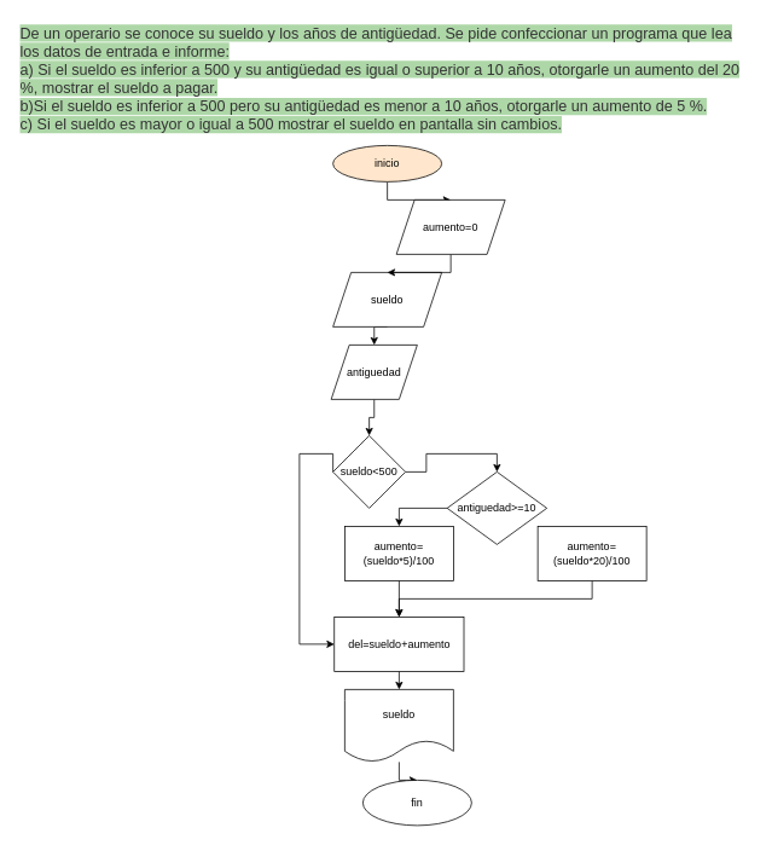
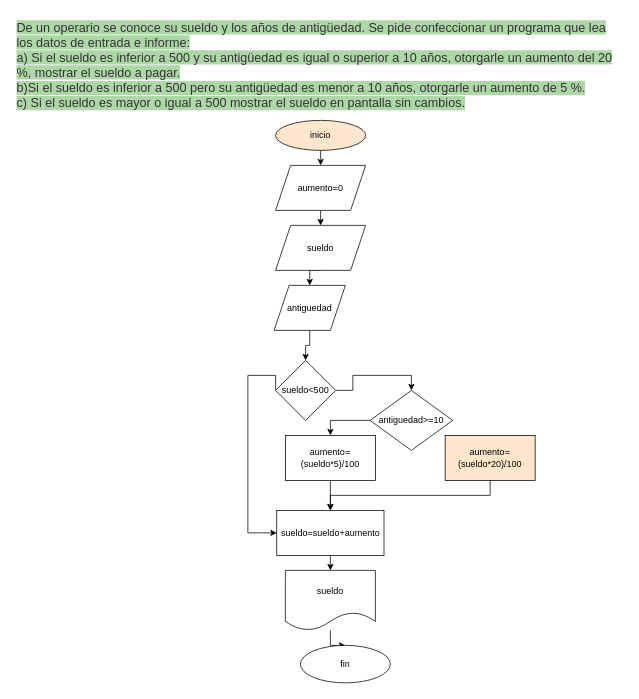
  <mxCell id="0" />
  <mxCell id="1" parent="0" />
  <mxCell id="2" value="&lt;span style=&quot;color: rgb(51, 51, 51); font-family: sans-serif, arial; font-size: 16.8px; font-style: normal; font-variant-ligatures: normal; font-variant-caps: normal; font-weight: 400; letter-spacing: normal; orphans: 2; text-align: left; text-indent: 0px; text-transform: none; widows: 2; word-spacing: 0px; -webkit-text-stroke-width: 0px; background-color: rgb(174, 215, 168); text-decoration-thickness: initial; text-decoration-style: initial; text-decoration-color: initial; float: none; display: inline !important;&quot;&gt;De un operario se conoce su sueldo y los años de antigüedad. Se pide confeccionar un programa que lea los datos de entrada e informe:&lt;/span&gt;&lt;br style=&quot;box-sizing: border-box; color: rgb(51, 51, 51); font-family: sans-serif, arial; font-size: 16.8px; font-style: normal; font-variant-ligatures: normal; font-variant-caps: normal; font-weight: 400; letter-spacing: normal; orphans: 2; text-align: left; text-indent: 0px; text-transform: none; widows: 2; word-spacing: 0px; -webkit-text-stroke-width: 0px; background-color: rgb(174, 215, 168); text-decoration-thickness: initial; text-decoration-style: initial; text-decoration-color: initial;&quot;&gt;&lt;span style=&quot;color: rgb(51, 51, 51); font-family: sans-serif, arial; font-size: 16.8px; font-style: normal; font-variant-ligatures: normal; font-variant-caps: normal; font-weight: 400; letter-spacing: normal; orphans: 2; text-align: left; text-indent: 0px; text-transform: none; widows: 2; word-spacing: 0px; -webkit-text-stroke-width: 0px; background-color: rgb(174, 215, 168); text-decoration-thickness: initial; text-decoration-style: initial; text-decoration-color: initial; float: none; display: inline !important;&quot;&gt;a) Si el sueldo es inferior a 500 y su antigüedad es igual o superior a 10 años, otorgarle un aumento del 20 %, mostrar el sueldo a pagar.&lt;/span&gt;&lt;br style=&quot;box-sizing: border-box; color: rgb(51, 51, 51); font-family: sans-serif, arial; font-size: 16.8px; font-style: normal; font-variant-ligatures: normal; font-variant-caps: normal; font-weight: 400; letter-spacing: normal; orphans: 2; text-align: left; text-indent: 0px; text-transform: none; widows: 2; word-spacing: 0px; -webkit-text-stroke-width: 0px; background-color: rgb(174, 215, 168); text-decoration-thickness: initial; text-decoration-style: initial; text-decoration-color: initial;&quot;&gt;&lt;span style=&quot;color: rgb(51, 51, 51); font-family: sans-serif, arial; font-size: 16.8px; font-style: normal; font-variant-ligatures: normal; font-variant-caps: normal; font-weight: 400; letter-spacing: normal; orphans: 2; text-align: left; text-indent: 0px; text-transform: none; widows: 2; word-spacing: 0px; -webkit-text-stroke-width: 0px; background-color: rgb(174, 215, 168); text-decoration-thickness: initial; text-decoration-style: initial; text-decoration-color: initial; float: none; display: inline !important;&quot;&gt;b)Si el sueldo es inferior a 500 pero su antigüedad es menor a 10 años, otorgarle un aumento de 5 %.&lt;/span&gt;&lt;br style=&quot;box-sizing: border-box; color: rgb(51, 51, 51); font-family: sans-serif, arial; font-size: 16.8px; font-style: normal; font-variant-ligatures: normal; font-variant-caps: normal; font-weight: 400; letter-spacing: normal; orphans: 2; text-align: left; text-indent: 0px; text-transform: none; widows: 2; word-spacing: 0px; -webkit-text-stroke-width: 0px; background-color: rgb(174, 215, 168); text-decoration-thickness: initial; text-decoration-style: initial; text-decoration-color: initial;&quot;&gt;&lt;span style=&quot;color: rgb(51, 51, 51); font-family: sans-serif, arial; font-size: 16.8px; font-style: normal; font-variant-ligatures: normal; font-variant-caps: normal; font-weight: 400; letter-spacing: normal; orphans: 2; text-align: left; text-indent: 0px; text-transform: none; widows: 2; word-spacing: 0px; -webkit-text-stroke-width: 0px; background-color: rgb(174, 215, 168); text-decoration-thickness: initial; text-decoration-style: initial; text-decoration-color: initial; float: none; display: inline !important;&quot;&gt;c) Si el sueldo es mayor o igual a 500 mostrar el sueldo en pantalla sin cambios.&lt;/span&gt;" style="text;whiteSpace=wrap;html=1;" vertex="1" parent="1"><mxGeometry x="20" width="810" height="140" as="geometry" y="20" /></mxCell>
  <mxCell id="3" style="edgeStyle=orthogonalEdgeStyle;rounded=0;orthogonalLoop=1;jettySize=auto;html=1;exitX=0.5;exitY=1;exitDx=0;exitDy=0;entryX=0.5;entryY=0;entryDx=0;entryDy=0;" edge="1" parent="1" source="4" target="15"><mxGeometry relative="1" as="geometry" /></mxCell>
  <mxCell id="4" value="inicio" style="ellipse;whiteSpace=wrap;html=1;fillColor=#ffe6cc;" vertex="1" parent="1"><mxGeometry x="367" y="160" width="120" height="40" as="geometry" /></mxCell>
  <mxCell id="5" style="edgeStyle=orthogonalEdgeStyle;rounded=0;orthogonalLoop=1;jettySize=auto;html=1;exitX=0.5;exitY=1;exitDx=0;exitDy=0;entryX=0.5;entryY=0;entryDx=0;entryDy=0;" edge="1" parent="1" source="6" target="8"><mxGeometry relative="1" as="geometry" /></mxCell>
  <mxCell id="6" value="sueldo" style="shape=parallelogram;perimeter=parallelogramPerimeter;whiteSpace=wrap;html=1;fixedSize=1;" vertex="1" parent="1"><mxGeometry x="367" y="300" width="120" height="60" as="geometry" /></mxCell>
  <mxCell id="7" style="edgeStyle=orthogonalEdgeStyle;rounded=0;orthogonalLoop=1;jettySize=auto;html=1;exitX=0.5;exitY=1;exitDx=0;exitDy=0;entryX=0.5;entryY=0;entryDx=0;entryDy=0;" edge="1" parent="1" source="8" target="11"><mxGeometry relative="1" as="geometry" /></mxCell>
  <mxCell id="8" value="antiguedad" style="shape=parallelogram;perimeter=parallelogramPerimeter;whiteSpace=wrap;html=1;fixedSize=1;" vertex="1" parent="1"><mxGeometry x="365" y="380" width="95" height="60" as="geometry" /></mxCell>
  <mxCell id="9" style="edgeStyle=orthogonalEdgeStyle;rounded=0;orthogonalLoop=1;jettySize=auto;html=1;exitX=1;exitY=0.5;exitDx=0;exitDy=0;entryX=0.5;entryY=0;entryDx=0;entryDy=0;" edge="1" parent="1" source="11" target="13"><mxGeometry relative="1" as="geometry" /></mxCell>
  <mxCell id="10" style="edgeStyle=orthogonalEdgeStyle;rounded=0;orthogonalLoop=1;jettySize=auto;html=1;exitX=0;exitY=0.5;exitDx=0;exitDy=0;entryX=0;entryY=0.5;entryDx=0;entryDy=0;" edge="1" parent="1" source="11" target="21"><mxGeometry relative="1" as="geometry"><Array as="points"><mxPoint x="330" y="500" /><mxPoint x="330" y="710" /></Array></mxGeometry></mxCell>
  <mxCell id="11" value="sueldo&amp;lt;500" style="rhombus;whiteSpace=wrap;html=1;" vertex="1" parent="1"><mxGeometry x="367" y="480" width="80" height="80" as="geometry" /></mxCell>
  <mxCell id="12" style="edgeStyle=orthogonalEdgeStyle;rounded=0;orthogonalLoop=1;jettySize=auto;html=1;exitX=0;exitY=0.5;exitDx=0;exitDy=0;entryX=0.5;entryY=0;entryDx=0;entryDy=0;" edge="1" parent="1" source="13" target="19"><mxGeometry relative="1" as="geometry" /></mxCell>
  <mxCell id="13" value="antiguedad&amp;gt;=10" style="rhombus;whiteSpace=wrap;html=1;" vertex="1" parent="1"><mxGeometry x="493" y="520" width="110" height="80" as="geometry" /></mxCell>
  <mxCell id="14" style="edgeStyle=orthogonalEdgeStyle;rounded=0;orthogonalLoop=1;jettySize=auto;html=1;exitX=0.5;exitY=1;exitDx=0;exitDy=0;entryX=0.5;entryY=0;entryDx=0;entryDy=0;" edge="1" parent="1" source="15" target="6"><mxGeometry relative="1" as="geometry" /></mxCell>
- <mxCell id="15" value="aumento=0" style="shape=parallelogram;perimeter=parallelogramPerimeter;whiteSpace=wrap;html=1;fixedSize=1;" vertex="1" parent="1"><mxGeometry x="437" y="220" width="120" height="60" as="geometry" /></mxCell>
+ <mxCell id="15" value="aumento=0" style="shape=parallelogram;perimeter=parallelogramPerimeter;whiteSpace=wrap;html=1;fixedSize=1;" vertex="1" parent="1"><mxGeometry x="367" y="220" width="120" height="60" as="geometry" /></mxCell>
  <mxCell id="16" style="edgeStyle=orthogonalEdgeStyle;rounded=0;orthogonalLoop=1;jettySize=auto;html=1;exitX=0.5;exitY=1;exitDx=0;exitDy=0;entryX=0.5;entryY=0;entryDx=0;entryDy=0;" edge="1" parent="1" source="17" target="21"><mxGeometry relative="1" as="geometry" /></mxCell>
- <mxCell id="17" value="aumento=(sueldo*20)/100" style="rounded=0;whiteSpace=wrap;html=1;" vertex="1" parent="1"><mxGeometry x="593" y="580" width="120" height="60" as="geometry" /></mxCell>
+ <mxCell id="17" value="aumento=(sueldo*20)/100" style="rounded=0;whiteSpace=wrap;html=1;fillColor=#ffe6cc;" vertex="1" parent="1"><mxGeometry x="593" y="580" width="120" height="60" as="geometry" /></mxCell>
  <mxCell id="18" style="edgeStyle=orthogonalEdgeStyle;rounded=0;orthogonalLoop=1;jettySize=auto;html=1;exitX=0.5;exitY=1;exitDx=0;exitDy=0;entryX=0.5;entryY=0;entryDx=0;entryDy=0;" edge="1" parent="1" source="19" target="21"><mxGeometry relative="1" as="geometry" /></mxCell>
  <mxCell id="19" value="aumento=(sueldo*5)/100" style="rounded=0;whiteSpace=wrap;html=1;" vertex="1" parent="1"><mxGeometry x="380" y="580" width="120" height="60" as="geometry" /></mxCell>
  <mxCell id="20" style="edgeStyle=orthogonalEdgeStyle;rounded=0;orthogonalLoop=1;jettySize=auto;html=1;exitX=0.5;exitY=1;exitDx=0;exitDy=0;entryX=0.5;entryY=0;entryDx=0;entryDy=0;" edge="1" parent="1" source="21" target="23"><mxGeometry relative="1" as="geometry" /></mxCell>
- <mxCell id="21" value="del=sueldo+aumento" style="rounded=0;whiteSpace=wrap;html=1;" vertex="1" parent="1"><mxGeometry x="368.5" y="680" width="143" height="60" as="geometry" /></mxCell>
+ <mxCell id="21" value="sueldo=sueldo+aumento" style="rounded=0;whiteSpace=wrap;html=1;" vertex="1" parent="1"><mxGeometry x="368.5" y="680" width="143" height="60" as="geometry" /></mxCell>
  <mxCell id="22" style="edgeStyle=orthogonalEdgeStyle;rounded=0;orthogonalLoop=1;jettySize=auto;html=1;entryX=0.5;entryY=0;entryDx=0;entryDy=0;" edge="1" parent="1" source="23" target="24"><mxGeometry relative="1" as="geometry" /></mxCell>
  <mxCell id="23" value="sueldo" style="shape=document;whiteSpace=wrap;html=1;boundedLbl=1;" vertex="1" parent="1"><mxGeometry x="380" y="760" width="120" height="80" as="geometry" /></mxCell>
  <mxCell id="24" value="fin" style="ellipse;whiteSpace=wrap;html=1;" vertex="1" parent="1"><mxGeometry x="400" y="860" width="120" height="50" as="geometry" /></mxCell>
